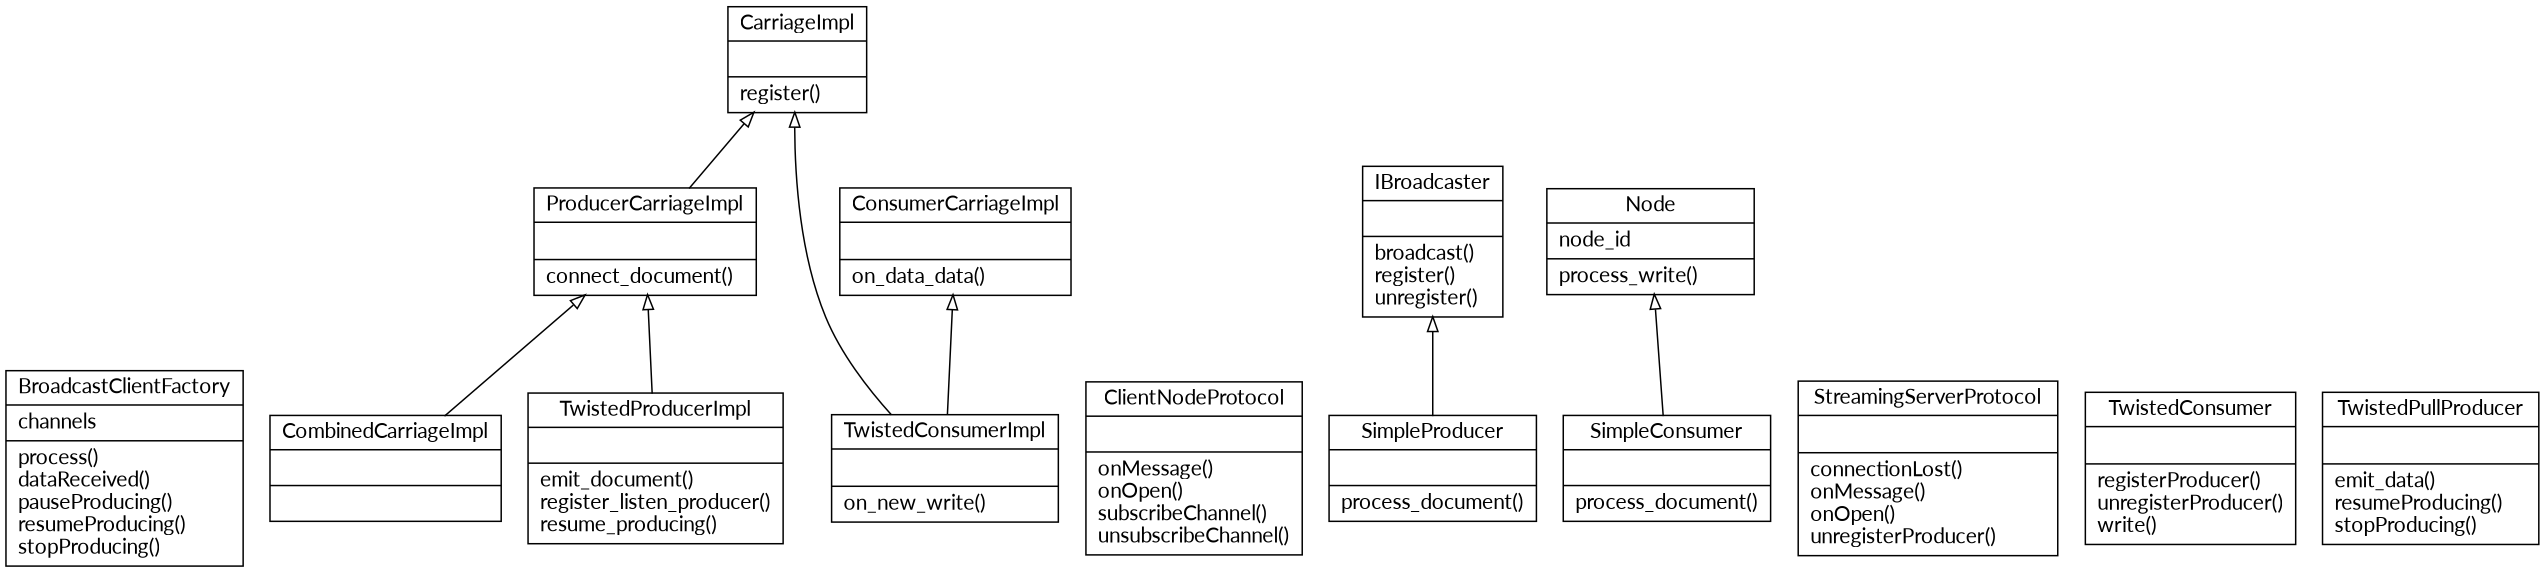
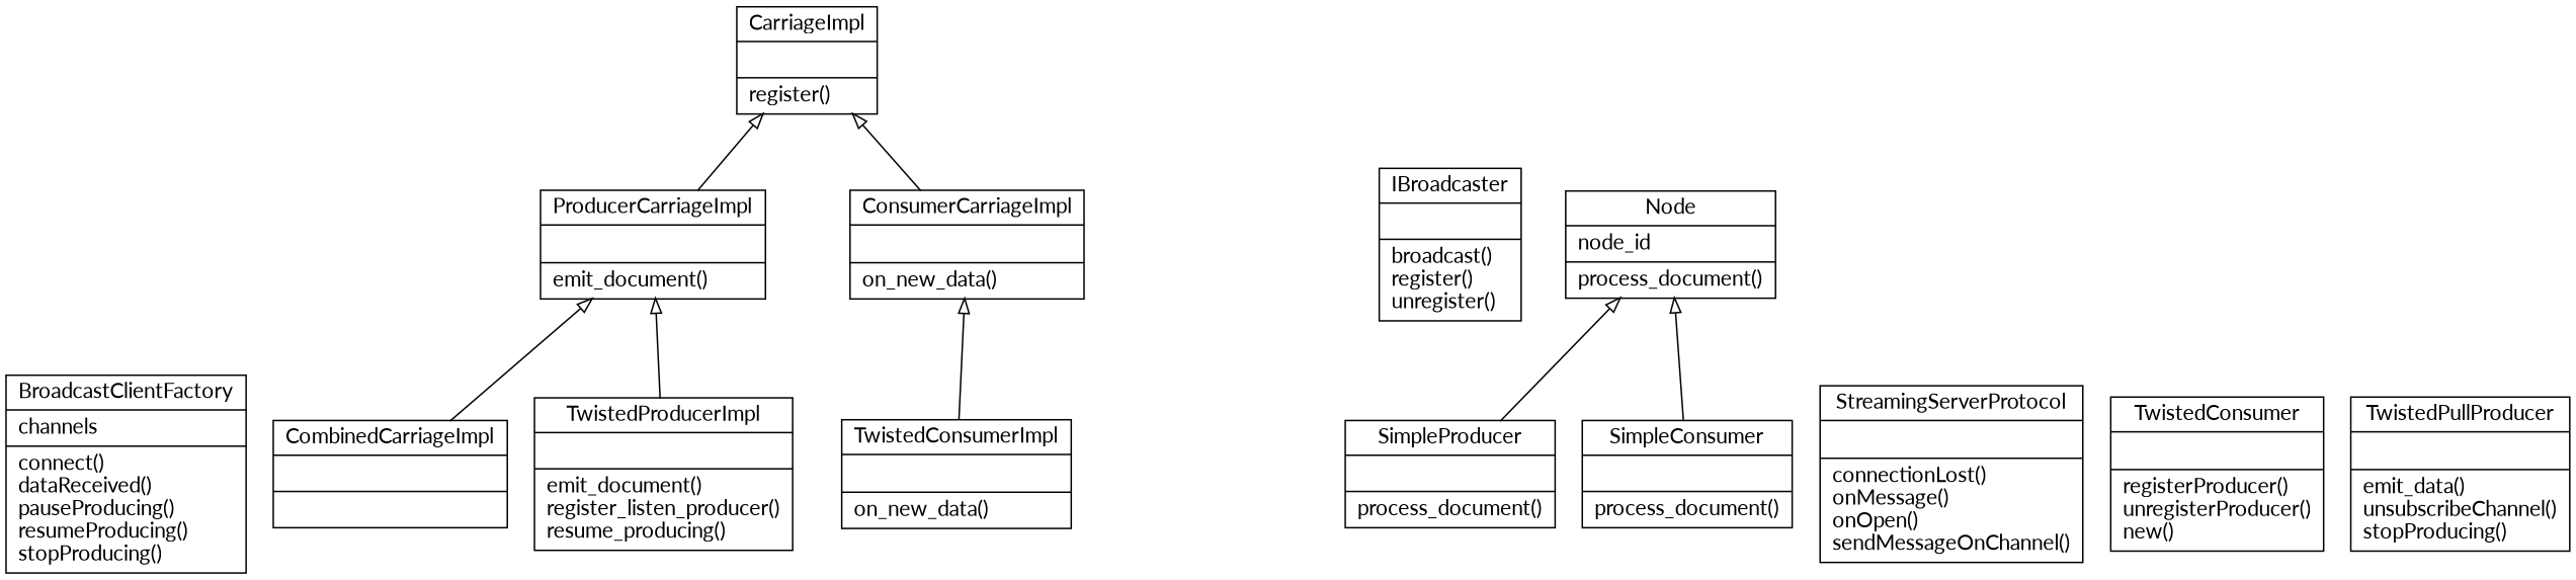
  digraph {
    fontname=Lato
    rankdir=BT
    node [fontname=Lato shape=record]
    edge [arrowhead=empty arrowtail=none fontname=Lato]
-   n1 [label="{BroadcastClientFactory|channels\l|process()\ldataReceived()\lpauseProducing()\lresumeProducing()\lstopProducing()\l}"]
+   n1 [label="{BroadcastClientFactory|channels\l|connect()\ldataReceived()\lpauseProducing()\lresumeProducing()\lstopProducing()\l}"]
    n2 [label="{CarriageImpl|\l|register()\l}"]
-   n3 [label="{ClientNodeProtocol|\l|onMessage()\lonOpen()\lsubscribeChannel()\lunsubscribeChannel()\l}"]
    n4 [label="{CombinedCarriageImpl|\l|}"]
-   n5 [label="{ProducerCarriageImpl|\l|connect_document()\l}"]
-   n6 [label="{ConsumerCarriageImpl|\l|on_data_data()\l}"]
+   n5 [label="{ProducerCarriageImpl|\l|emit_document()\l}"]
+   n6 [label="{ConsumerCarriageImpl|\l|on_new_data()\l}"]
    n7 [label="{IBroadcaster|\l|broadcast()\lregister()\lunregister()\l}"]
-   n8 [label="{Node|node_id\l|process_write()\l}"]
+   n8 [label="{Node|node_id\l|process_document()\l}"]
    n9 [label="{SimpleConsumer|\l|process_document()\l}"]
    n10 [label="{SimpleProducer|\l|process_document()\l}"]
-   n11 [label="{StreamingServerProtocol|\l|connectionLost()\lonMessage()\lonOpen()\lunregisterProducer()\l}"]
-   n12 [label="{TwistedConsumer|\l|registerProducer()\lunregisterProducer()\lwrite()\l}"]
-   n13 [label="{TwistedConsumerImpl|\l|on_new_write()\l}"]
+   n11 [label="{StreamingServerProtocol|\l|connectionLost()\lonMessage()\lonOpen()\lsendMessageOnChannel()\l}"]
+   n12 [label="{TwistedConsumer|\l|registerProducer()\lunregisterProducer()\lnew()\l}"]
+   n13 [label="{TwistedConsumerImpl|\l|on_new_data()\l}"]
    n14 [label="{TwistedProducerImpl|\l|emit_document()\lregister_listen_producer()\lresume_producing()\l}"]
-   n15 [label="{TwistedPullProducer|\l|emit_data()\lresumeProducing()\lstopProducing()\l}"]
+   n15 [label="{TwistedPullProducer|\l|emit_data()\lunsubscribeChannel()\lstopProducing()\l}"]
    n4 -> n5
    n5 -> n2
-   n13 -> n2
+   n6 -> n2
    n9 -> n8
-   n10 -> n7
+   n10 -> n8
    n13 -> n6
    n14 -> n5
  }
